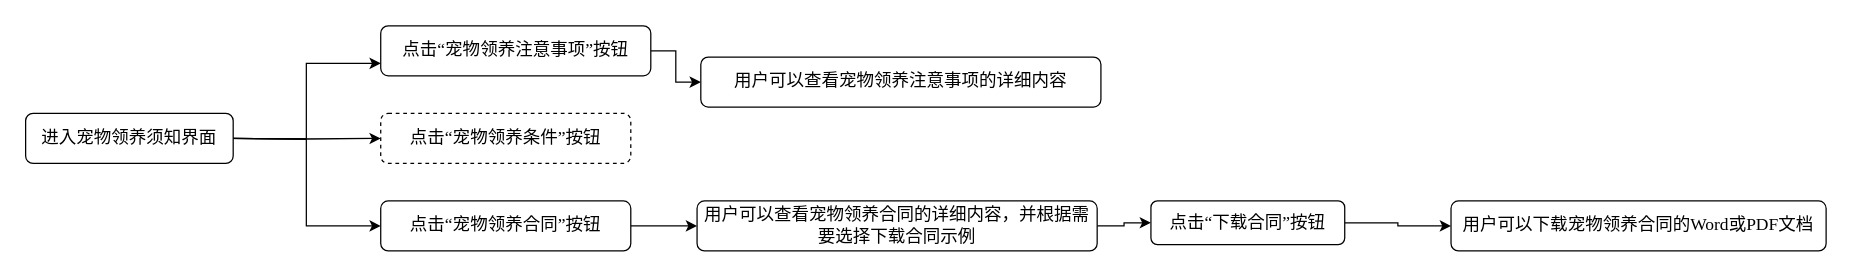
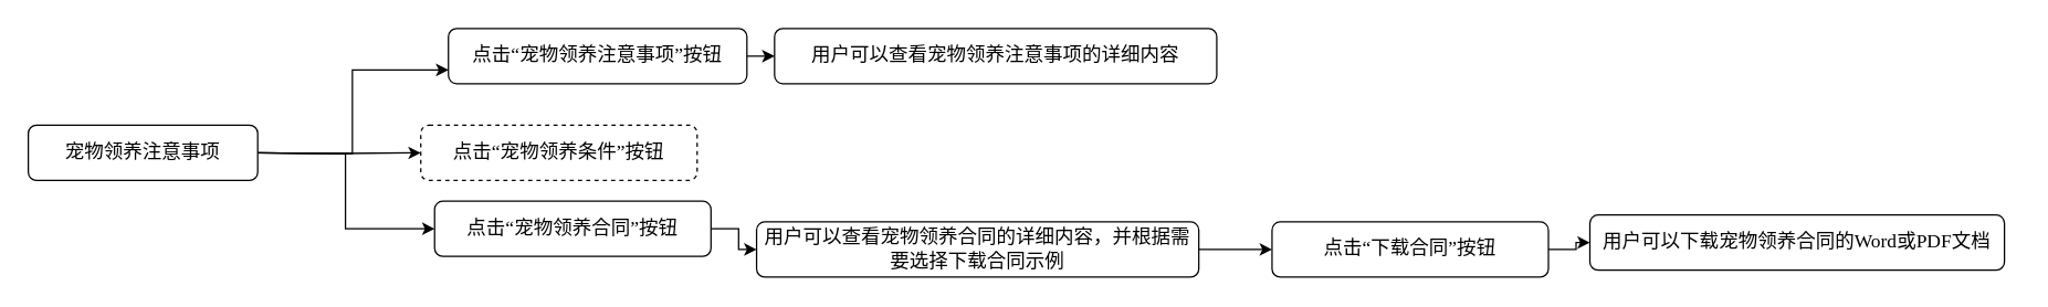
  <mxCell id="0" />
  <mxCell id="1" parent="0" />
  <mxCell id="2" style="edgeStyle=orthogonalEdgeStyle;rounded=0;orthogonalLoop=1;jettySize=auto;html=1;exitX=1;exitY=0.5;exitDx=0;exitDy=0;entryX=0;entryY=0.75;entryDx=0;entryDy=0;" parent="1" target="6" edge="1"><mxGeometry relative="1" as="geometry"><mxPoint x="184" y="110" as="sourcePoint" /></mxGeometry></mxCell>
  <mxCell id="3" style="edgeStyle=orthogonalEdgeStyle;rounded=0;orthogonalLoop=1;jettySize=auto;html=1;exitX=1;exitY=0.5;exitDx=0;exitDy=0;entryX=0;entryY=0.5;entryDx=0;entryDy=0;" parent="1" target="7" edge="1"><mxGeometry relative="1" as="geometry"><mxPoint x="184" y="110" as="sourcePoint" /></mxGeometry></mxCell>
  <mxCell id="4" style="edgeStyle=orthogonalEdgeStyle;rounded=0;orthogonalLoop=1;jettySize=auto;html=1;exitX=1;exitY=0.5;exitDx=0;exitDy=0;entryX=0;entryY=0.5;entryDx=0;entryDy=0;" parent="1" target="9" edge="1"><mxGeometry relative="1" as="geometry"><mxPoint x="184" y="110" as="sourcePoint" /></mxGeometry></mxCell>
  <mxCell id="5" style="edgeStyle=orthogonalEdgeStyle;rounded=0;orthogonalLoop=1;jettySize=auto;html=1;exitX=1;exitY=0.5;exitDx=0;exitDy=0;entryX=0;entryY=0.5;entryDx=0;entryDy=0;" parent="1" source="6" target="10" edge="1"><mxGeometry relative="1" as="geometry" /></mxCell>
- <mxCell id="6" value="&lt;p class=&quot;MsoNormal&quot;&gt;&lt;span style=&quot;mso-spacerun:'yes';font-family:宋体;mso-ascii-font-family:Calibri;&lt;br/&gt;mso-hansi-font-family:Calibri;mso-bidi-font-family:'Times New Roman';font-size:10.5pt;&lt;br/&gt;mso-font-kerning:1.0pt;&quot;&gt;&lt;font face=&quot;宋体&quot;&gt;点击&lt;/font&gt;&lt;font face=&quot;宋体&quot;&gt;“&lt;/font&gt;&lt;/span&gt;&lt;span style=&quot;font-family: 宋体; font-size: 10.5pt; background-color: initial;&quot;&gt;宠物领养注意事项&lt;/span&gt;&lt;span style=&quot;font-family: 宋体; font-size: 10.5pt; background-color: initial;&quot;&gt;”按钮&lt;/span&gt;&lt;/p&gt;" style="rounded=1;whiteSpace=wrap;html=1;fontSize=12;glass=0;strokeWidth=1;shadow=0;" parent="1" vertex="1"><mxGeometry x="304" y="20" width="216" height="40" as="geometry" /></mxCell>
+ <mxCell id="6" value="&lt;p class=&quot;MsoNormal&quot;&gt;&lt;span style=&quot;mso-spacerun:'yes';font-family:宋体;mso-ascii-font-family:Calibri;&lt;br/&gt;mso-hansi-font-family:Calibri;mso-bidi-font-family:'Times New Roman';font-size:10.5pt;&lt;br/&gt;mso-font-kerning:1.0pt;&quot;&gt;&lt;font face=&quot;宋体&quot;&gt;点击&lt;/font&gt;&lt;font face=&quot;宋体&quot;&gt;“&lt;/font&gt;&lt;/span&gt;&lt;span style=&quot;font-family: 宋体; font-size: 10.5pt; background-color: initial;&quot;&gt;宠物领养注意事项&lt;/span&gt;&lt;span style=&quot;font-family: 宋体; font-size: 10.5pt; background-color: initial;&quot;&gt;”按钮&lt;/span&gt;&lt;/p&gt;" style="rounded=1;whiteSpace=wrap;html=1;fontSize=12;glass=0;strokeWidth=1;shadow=0;" parent="1" vertex="1"><mxGeometry x="324" y="20" width="216" height="40" as="geometry" /></mxCell>
  <mxCell id="7" value="&lt;p class=&quot;MsoNormal&quot;&gt;&lt;span style=&quot;mso-spacerun:'yes';font-family:宋体;mso-ascii-font-family:Calibri;&lt;br/&gt;mso-hansi-font-family:Calibri;mso-bidi-font-family:'Times New Roman';font-size:10.5pt;&lt;br/&gt;mso-font-kerning:1.0pt;&quot;&gt;&lt;font face=&quot;宋体&quot;&gt;点击&lt;/font&gt;&lt;font face=&quot;宋体&quot;&gt;“&lt;/font&gt;&lt;/span&gt;&lt;span style=&quot;font-family: 宋体; font-size: 10.5pt; background-color: initial;&quot;&gt;宠物领养条件&lt;/span&gt;&lt;span style=&quot;font-family: 宋体; font-size: 10.5pt; background-color: initial;&quot;&gt;”按钮&lt;/span&gt;&lt;/p&gt;" style="rounded=1;whiteSpace=wrap;html=1;fontSize=12;glass=0;strokeWidth=1;shadow=0;dashed=1;" parent="1" vertex="1"><mxGeometry x="304" y="90" width="200" height="40" as="geometry" /></mxCell>
  <mxCell id="8" style="edgeStyle=orthogonalEdgeStyle;rounded=0;orthogonalLoop=1;jettySize=auto;html=1;exitX=1;exitY=0.5;exitDx=0;exitDy=0;" parent="1" source="9" target="12" edge="1"><mxGeometry relative="1" as="geometry" /></mxCell>
- <mxCell id="9" value="&lt;p class=&quot;MsoNormal&quot;&gt;&lt;span style=&quot;mso-spacerun:'yes';font-family:宋体;mso-ascii-font-family:Calibri;&lt;br/&gt;mso-hansi-font-family:Calibri;mso-bidi-font-family:'Times New Roman';font-size:10.5pt;&lt;br/&gt;mso-font-kerning:1.0pt;&quot;&gt;&lt;font face=&quot;宋体&quot;&gt;点击&lt;/font&gt;&lt;font face=&quot;宋体&quot;&gt;“&lt;/font&gt;&lt;/span&gt;&lt;span style=&quot;font-family: 宋体; font-size: 10.5pt; background-color: initial;&quot;&gt;宠物领养合同&lt;/span&gt;&lt;span style=&quot;background-color: initial; font-family: 宋体; font-size: 10.5pt;&quot;&gt;”按钮&lt;/span&gt;&lt;/p&gt;" style="rounded=1;whiteSpace=wrap;html=1;fontSize=12;glass=0;strokeWidth=1;shadow=0;" parent="1" vertex="1"><mxGeometry x="304" y="160" width="200" height="40" as="geometry" /></mxCell>
- <mxCell id="10" value="&lt;p class=&quot;MsoNormal&quot;&gt;&lt;span style=&quot;mso-spacerun:'yes';font-family:宋体;mso-ascii-font-family:Calibri;&lt;br/&gt;mso-hansi-font-family:Calibri;mso-bidi-font-family:'Times New Roman';font-size:10.5pt;&lt;br/&gt;mso-font-kerning:1.0pt;&quot;&gt;用户可以查看宠物领养注意事项的详细内容&lt;/span&gt;&lt;/p&gt;" style="rounded=1;whiteSpace=wrap;html=1;fontSize=12;glass=0;strokeWidth=1;shadow=0;" parent="1" vertex="1"><mxGeometry x="560" y="45" width="320" height="40" as="geometry" /></mxCell>
+ <mxCell id="9" value="&lt;p class=&quot;MsoNormal&quot;&gt;&lt;span style=&quot;mso-spacerun:'yes';font-family:宋体;mso-ascii-font-family:Calibri;&lt;br/&gt;mso-hansi-font-family:Calibri;mso-bidi-font-family:'Times New Roman';font-size:10.5pt;&lt;br/&gt;mso-font-kerning:1.0pt;&quot;&gt;&lt;font face=&quot;宋体&quot;&gt;点击&lt;/font&gt;&lt;font face=&quot;宋体&quot;&gt;“&lt;/font&gt;&lt;/span&gt;&lt;span style=&quot;font-family: 宋体; font-size: 10.5pt; background-color: initial;&quot;&gt;宠物领养合同&lt;/span&gt;&lt;span style=&quot;background-color: initial; font-family: 宋体; font-size: 10.5pt;&quot;&gt;”按钮&lt;/span&gt;&lt;/p&gt;" style="rounded=1;whiteSpace=wrap;html=1;fontSize=12;glass=0;strokeWidth=1;shadow=0;" parent="1" vertex="1"><mxGeometry x="314" y="145" width="200" height="40" as="geometry" /></mxCell>
+ <mxCell id="10" value="&lt;p class=&quot;MsoNormal&quot;&gt;&lt;span style=&quot;mso-spacerun:'yes';font-family:宋体;mso-ascii-font-family:Calibri;&lt;br/&gt;mso-hansi-font-family:Calibri;mso-bidi-font-family:'Times New Roman';font-size:10.5pt;&lt;br/&gt;mso-font-kerning:1.0pt;&quot;&gt;用户可以查看宠物领养注意事项的详细内容&lt;/span&gt;&lt;/p&gt;" style="rounded=1;whiteSpace=wrap;html=1;fontSize=12;glass=0;strokeWidth=1;shadow=0;" parent="1" vertex="1"><mxGeometry x="560" y="20" width="320" height="40" as="geometry" /></mxCell>
  <mxCell id="11" style="edgeStyle=orthogonalEdgeStyle;rounded=0;orthogonalLoop=1;jettySize=auto;html=1;exitX=1;exitY=0.5;exitDx=0;exitDy=0;entryX=0;entryY=0.5;entryDx=0;entryDy=0;" parent="1" source="12" target="14" edge="1"><mxGeometry relative="1" as="geometry" /></mxCell>
- <mxCell id="12" value="&lt;p class=&quot;MsoNormal&quot;&gt;&lt;span style=&quot;mso-spacerun:'yes';font-family:宋体;mso-ascii-font-family:Calibri;&lt;br/&gt;mso-hansi-font-family:Calibri;mso-bidi-font-family:'Times New Roman';font-size:10.5pt;&lt;br/&gt;mso-font-kerning:1.0pt;&quot;&gt;用户可以查看宠物领养合同的详细内容，并根据需要选择下载合同示例&lt;/span&gt;&lt;/p&gt;" style="rounded=1;whiteSpace=wrap;html=1;fontSize=12;glass=0;strokeWidth=1;shadow=0;" parent="1" vertex="1"><mxGeometry x="557" y="160" width="320" height="40" as="geometry" /></mxCell>
+ <mxCell id="12" value="&lt;p class=&quot;MsoNormal&quot;&gt;&lt;span style=&quot;mso-spacerun:'yes';font-family:宋体;mso-ascii-font-family:Calibri;&lt;br/&gt;mso-hansi-font-family:Calibri;mso-bidi-font-family:'Times New Roman';font-size:10.5pt;&lt;br/&gt;mso-font-kerning:1.0pt;&quot;&gt;用户可以查看宠物领养合同的详细内容，并根据需要选择下载合同示例&lt;/span&gt;&lt;/p&gt;" style="rounded=1;whiteSpace=wrap;html=1;fontSize=12;glass=0;strokeWidth=1;shadow=0;" parent="1" vertex="1"><mxGeometry x="547" y="160" width="320" height="40" as="geometry" /></mxCell>
  <mxCell id="13" style="edgeStyle=orthogonalEdgeStyle;rounded=0;orthogonalLoop=1;jettySize=auto;html=1;exitX=1;exitY=0.5;exitDx=0;exitDy=0;" parent="1" source="14" target="15" edge="1"><mxGeometry relative="1" as="geometry" /></mxCell>
- <mxCell id="14" value="&lt;p class=&quot;MsoNormal&quot;&gt;&lt;span style=&quot;mso-spacerun:'yes';font-family:宋体;mso-ascii-font-family:Calibri;&lt;br/&gt;mso-hansi-font-family:Calibri;mso-bidi-font-family:'Times New Roman';font-size:10.5pt;&lt;br/&gt;mso-font-kerning:1.0pt;&quot;&gt;&lt;font face=&quot;宋体&quot;&gt;点击&lt;/font&gt;&lt;font face=&quot;宋体&quot;&gt;“下载&lt;/font&gt;&lt;/span&gt;&lt;span style=&quot;font-family: 宋体; font-size: 10.5pt; background-color: initial;&quot;&gt;合同&lt;/span&gt;&lt;span style=&quot;background-color: initial; font-family: 宋体; font-size: 10.5pt;&quot;&gt;”按钮&lt;/span&gt;&lt;/p&gt;" style="rounded=1;whiteSpace=wrap;html=1;fontSize=12;glass=0;strokeWidth=1;shadow=0;" parent="1" vertex="1"><mxGeometry x="920" y="160" width="155" height="35" as="geometry" /></mxCell>
- <mxCell id="15" value="&lt;p class=&quot;MsoNormal&quot;&gt;&lt;span style=&quot;mso-spacerun:'yes';font-family:宋体;mso-ascii-font-family:Calibri;&lt;br/&gt;mso-hansi-font-family:Calibri;mso-bidi-font-family:'Times New Roman';font-size:10.5pt;&lt;br/&gt;mso-font-kerning:1.0pt;&quot;&gt;&lt;font face=&quot;宋体&quot;&gt;用户可以下载宠物领养合同的&lt;/font&gt;&lt;font face=&quot;Calibri&quot;&gt;Word&lt;/font&gt;&lt;font face=&quot;宋体&quot;&gt;或&lt;/font&gt;&lt;font face=&quot;Calibri&quot;&gt;PDF&lt;/font&gt;&lt;font face=&quot;宋体&quot;&gt;文档&lt;/font&gt;&lt;/span&gt;&lt;/p&gt;" style="rounded=1;whiteSpace=wrap;html=1;fontSize=12;glass=0;strokeWidth=1;shadow=0;" parent="1" vertex="1"><mxGeometry x="1160" y="160" width="300" height="40" as="geometry" /></mxCell>
- <mxCell id="16" value="&lt;p class=&quot;MsoNormal&quot;&gt;&lt;font face=&quot;宋体&quot;&gt;&lt;span style=&quot;font-size: 14px;&quot;&gt;进入宠物领养须知界面&lt;/span&gt;&lt;/font&gt;&lt;/p&gt;" style="rounded=1;whiteSpace=wrap;html=1;fontSize=12;glass=0;strokeWidth=1;shadow=0;" vertex="1" parent="1"><mxGeometry x="20" y="90" width="166" height="40" as="geometry" /></mxCell>
+ <mxCell id="14" value="&lt;p class=&quot;MsoNormal&quot;&gt;&lt;span style=&quot;mso-spacerun:'yes';font-family:宋体;mso-ascii-font-family:Calibri;&lt;br/&gt;mso-hansi-font-family:Calibri;mso-bidi-font-family:'Times New Roman';font-size:10.5pt;&lt;br/&gt;mso-font-kerning:1.0pt;&quot;&gt;&lt;font face=&quot;宋体&quot;&gt;点击&lt;/font&gt;&lt;font face=&quot;宋体&quot;&gt;“下载&lt;/font&gt;&lt;/span&gt;&lt;span style=&quot;font-family: 宋体; font-size: 10.5pt; background-color: initial;&quot;&gt;合同&lt;/span&gt;&lt;span style=&quot;background-color: initial; font-family: 宋体; font-size: 10.5pt;&quot;&gt;”按钮&lt;/span&gt;&lt;/p&gt;" style="rounded=1;whiteSpace=wrap;html=1;fontSize=12;glass=0;strokeWidth=1;shadow=0;" parent="1" vertex="1"><mxGeometry x="920" y="160" width="200" height="40" as="geometry" /></mxCell>
+ <mxCell id="15" value="&lt;p class=&quot;MsoNormal&quot;&gt;&lt;span style=&quot;mso-spacerun:'yes';font-family:宋体;mso-ascii-font-family:Calibri;&lt;br/&gt;mso-hansi-font-family:Calibri;mso-bidi-font-family:'Times New Roman';font-size:10.5pt;&lt;br/&gt;mso-font-kerning:1.0pt;&quot;&gt;&lt;font face=&quot;宋体&quot;&gt;用户可以下载宠物领养合同的&lt;/font&gt;&lt;font face=&quot;Calibri&quot;&gt;Word&lt;/font&gt;&lt;font face=&quot;宋体&quot;&gt;或&lt;/font&gt;&lt;font face=&quot;Calibri&quot;&gt;PDF&lt;/font&gt;&lt;font face=&quot;宋体&quot;&gt;文档&lt;/font&gt;&lt;/span&gt;&lt;/p&gt;" style="rounded=1;whiteSpace=wrap;html=1;fontSize=12;glass=0;strokeWidth=1;shadow=0;" parent="1" vertex="1"><mxGeometry x="1150" y="155" width="300" height="40" as="geometry" /></mxCell>
+ <mxCell id="16" value="&lt;p class=&quot;MsoNormal&quot;&gt;&lt;font face=&quot;宋体&quot;&gt;&lt;span style=&quot;font-size: 14px;&quot;&gt;宠物领养注意事项&lt;/span&gt;&lt;/font&gt;&lt;/p&gt;" style="rounded=1;whiteSpace=wrap;html=1;fontSize=12;glass=0;strokeWidth=1;shadow=0;" vertex="1" parent="1"><mxGeometry x="20" y="90" width="166" height="40" as="geometry" /></mxCell>
